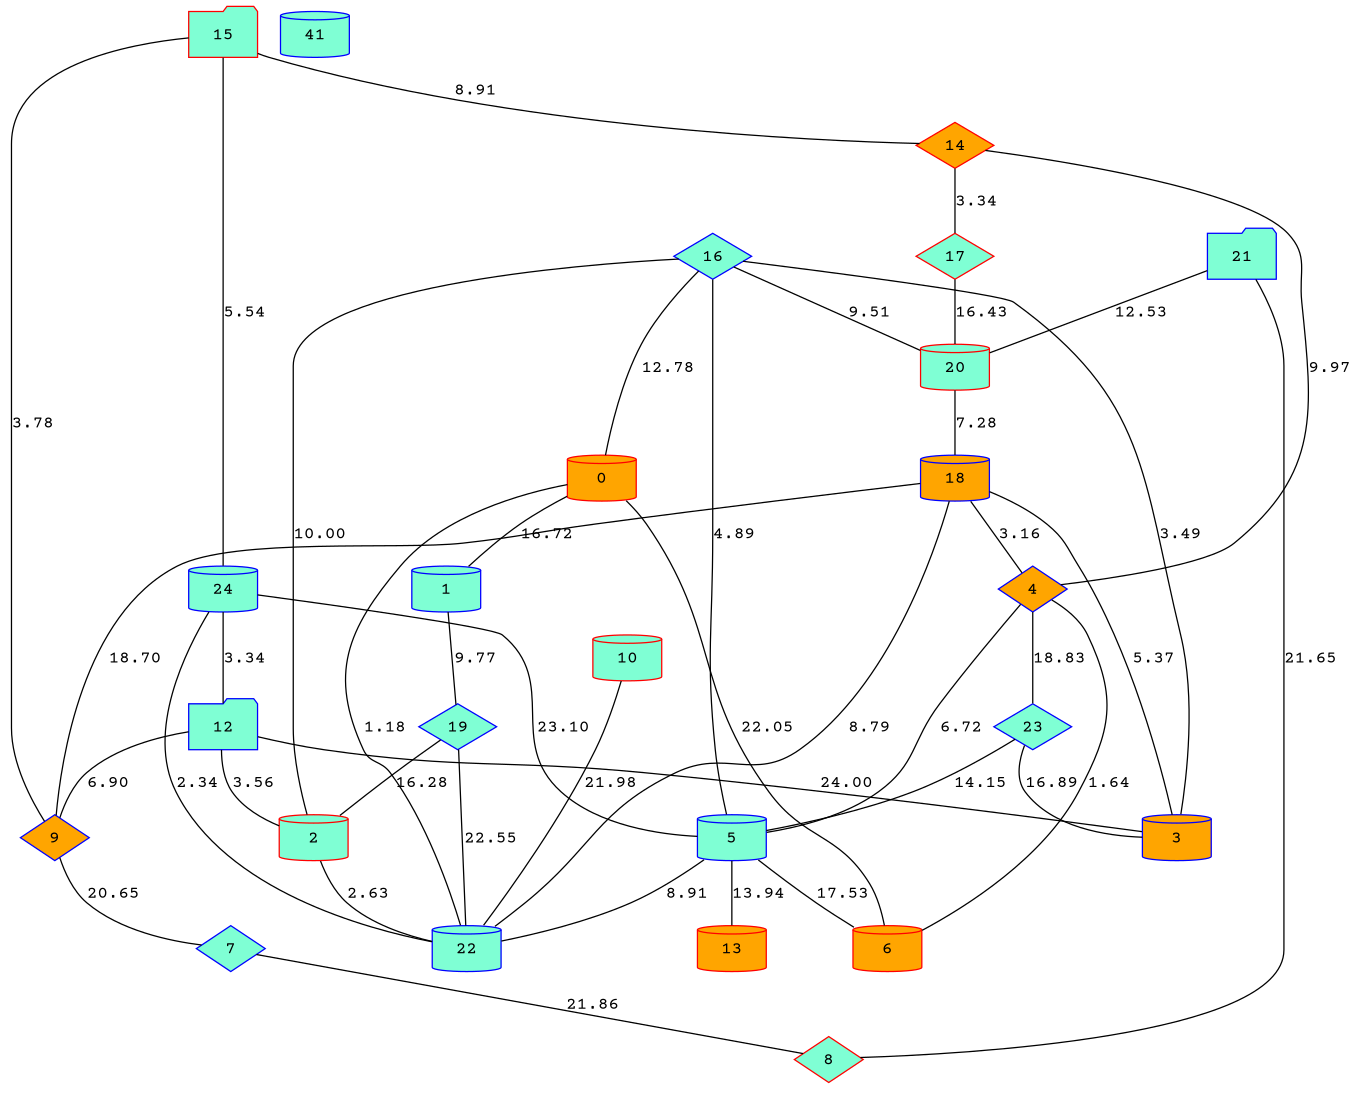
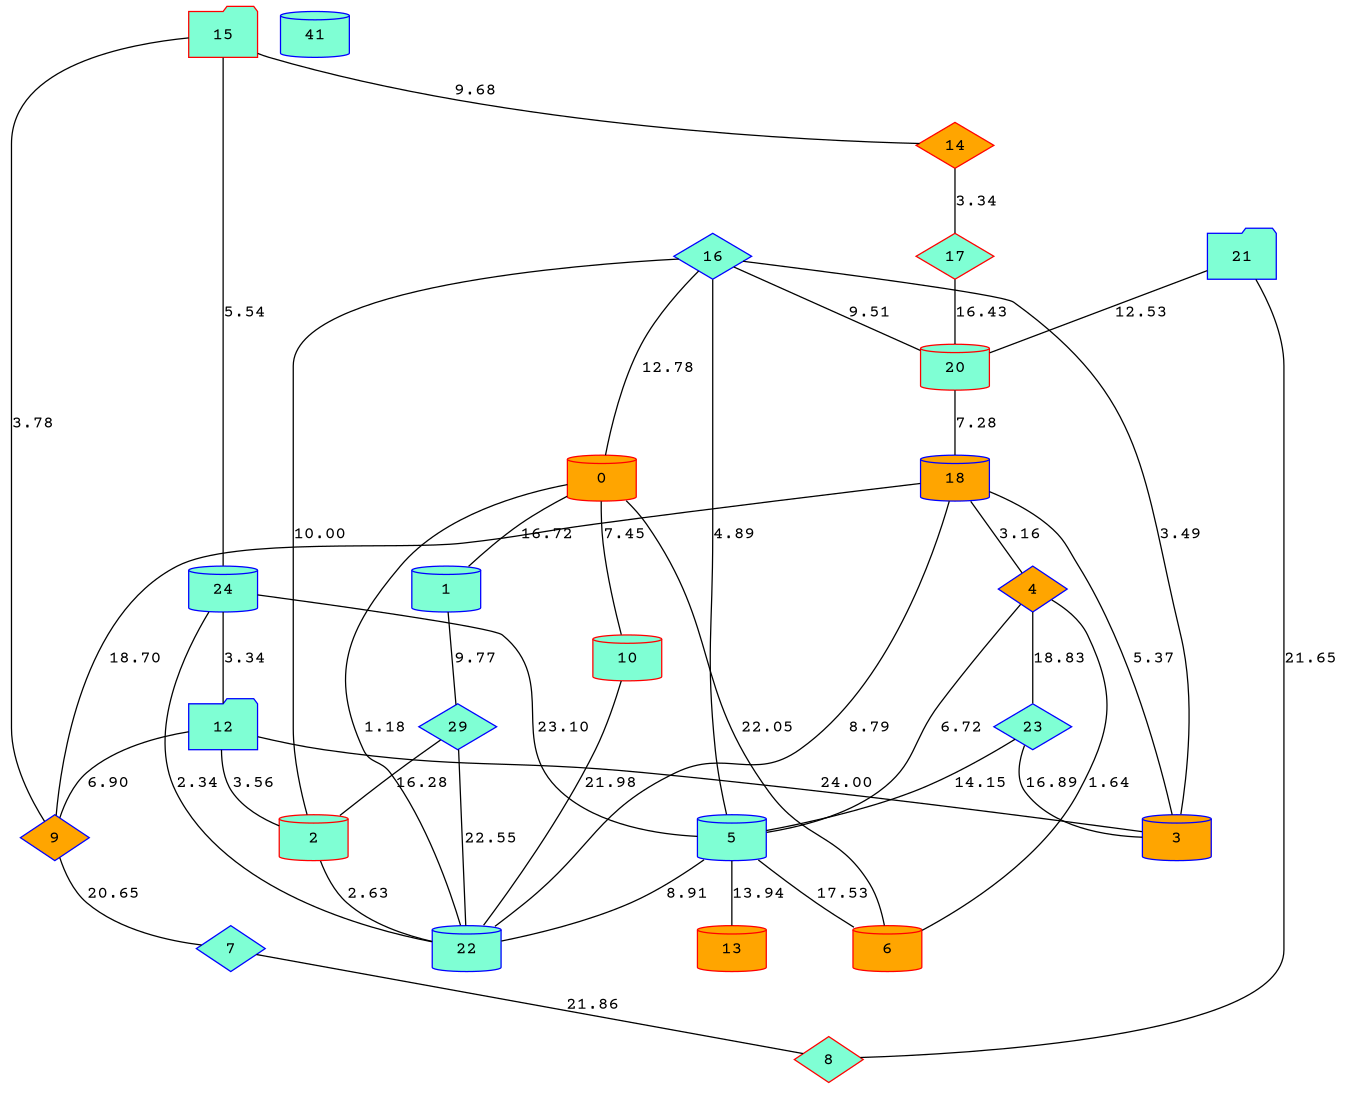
  graph {
    fontname="Courier Prime"
    node [color=blue fillcolor=aquamarine fontname="Courier Prime" shape=cylinder style=filled]
    edge [fontname="Courier Prime"]
    18 [fillcolor=orange]
    22
    3 [fillcolor=orange]
    9 [fillcolor=orange shape=diamond]
    4 [fillcolor=orange shape=diamond]
    23 [shape=diamond]
    5
    13 [color=red fillcolor=orange]
    6 [color=red fillcolor=orange]
    24
    12 [shape=folder]
    2 [color=red]
    10 [color=red]
    n14 [label=41]
    7 [shape=diamond]
    14 [color=red fillcolor=orange shape=diamond]
    17 [color=red shape=diamond]
    20 [color=red]
    15 [color=red shape=folder]
    16 [shape=diamond]
    0 [color=red fillcolor=orange]
    1
-   19 [shape=diamond]
+   19 [shape=diamond label=29]
    8 [color=red shape=diamond]
    21 [shape=folder]
    18 -- 3 [label=5.37]
    18 -- 9 [label=18.70]
    18 -- 4 [label=3.16]
    22 -- 18 [label=8.79]
    9 -- 7 [label=20.65]
    4 -- 23 [label=18.83]
    23 -- 3 [label=16.89]
    23 -- 5 [label=14.15]
    5 -- 22 [label=8.91]
    5 -- 4 [label=6.72]
    5 -- 13 [label=13.94]
    5 -- 6 [label=17.53]
    6 -- 4 [label=1.64]
    24 -- 22 [label=2.34]
    24 -- 5 [label=23.10]
    24 -- 12 [label=3.34]
    12 -- 3 [label=24.00]
    12 -- 9 [label=6.90]
    12 -- 2 [label=3.56]
    2 -- 22 [label=2.63]
    10 -- 22 [label=21.98]
    7 -- 8 [label=21.86]
-   14 -- 4 [label=9.97]
    14 -- 17 [label=3.34]
    17 -- 20 [label=16.43]
    20 -- 18 [label=7.28]
    15 -- 9 [label=3.78]
    15 -- 24 [label=5.54]
-   15 -- 14 [label=8.91]
+   15 -- 14 [label=9.68]
    16 -- 3 [label=3.49]
    16 -- 5 [label=4.89]
    16 -- 2 [label=10.00]
    16 -- 20 [label=9.51]
    16 -- 0 [label=12.78]
    0 -- 22 [label=1.18]
    0 -- 6 [label=22.05]
+   0 -- 10 [label=7.45]
    0 -- 1 [label=16.72]
    1 -- 19 [label=9.77]
    19 -- 22 [label=22.55]
    19 -- 2 [label=16.28]
    21 -- 20 [label=12.53]
    21 -- 8 [label=21.65]
  }
